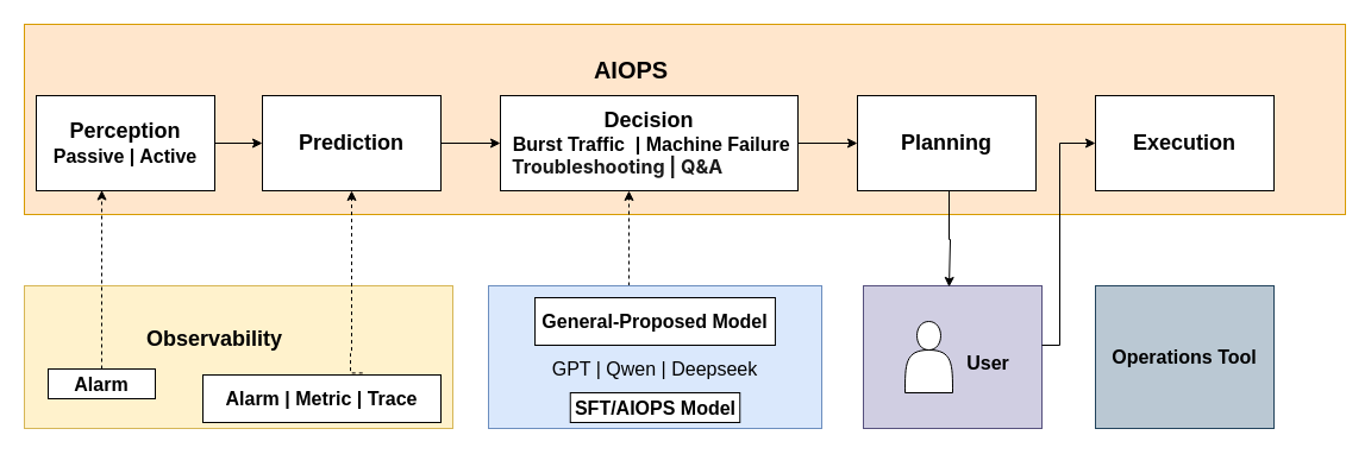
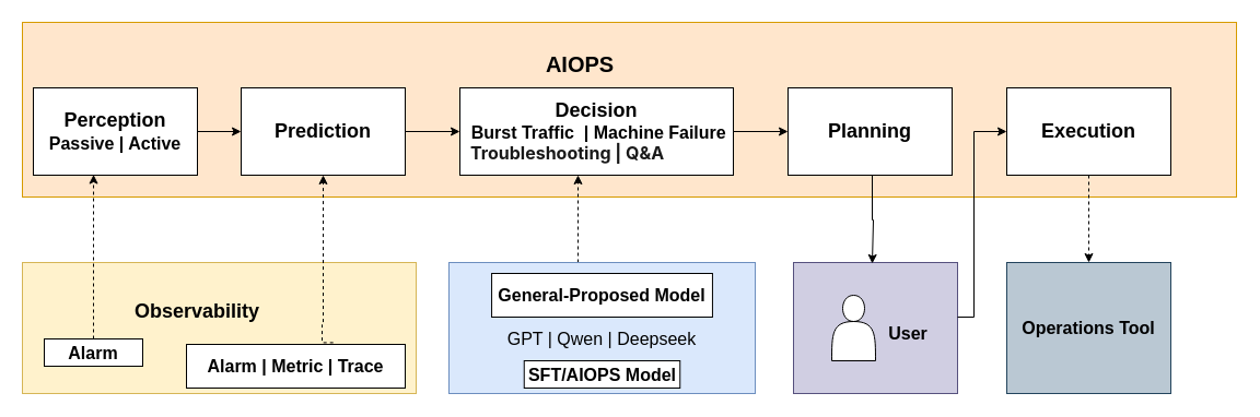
  <mxCell id="0" />
  <mxCell id="1" parent="0" />
  <mxCell id="2" value="" style="rounded=0;whiteSpace=wrap;html=1;fillColor=#d0cee2;strokeColor=#56517e;" vertex="1" parent="1"><mxGeometry x="725" y="240" width="150" height="120" as="geometry" /></mxCell>
  <mxCell id="3" value="" style="rounded=0;whiteSpace=wrap;html=1;fillColor=#fff2cc;strokeColor=#d6b656;" vertex="1" parent="1"><mxGeometry x="20" y="240" width="360" height="120" as="geometry" /></mxCell>
  <mxCell id="4" value="" style="rounded=0;whiteSpace=wrap;html=1;fillColor=#ffe6cc;strokeColor=#d79b00;" vertex="1" parent="1"><mxGeometry x="20" y="20" width="1110" height="160" as="geometry" /></mxCell>
  <mxCell id="5" value="" style="edgeStyle=orthogonalEdgeStyle;rounded=0;orthogonalLoop=1;jettySize=auto;html=1;entryX=0.367;entryY=0.994;entryDx=0;entryDy=0;entryPerimeter=0;dashed=1;" edge="1" parent="1" source="6" target="15"><mxGeometry relative="1" as="geometry" /></mxCell>
  <mxCell id="6" value="&lt;font style=&quot;font-size: 16px;&quot;&gt;&lt;b&gt;Alarm&lt;/b&gt;&lt;/font&gt;" style="rounded=0;whiteSpace=wrap;html=1;" vertex="1" parent="1"><mxGeometry x="40" y="310" width="90" height="25" as="geometry" /></mxCell>
  <mxCell id="7" value="" style="edgeStyle=orthogonalEdgeStyle;rounded=0;orthogonalLoop=1;jettySize=auto;html=1;entryX=0.5;entryY=1;entryDx=0;entryDy=0;exitX=0.671;exitY=-0.04;exitDx=0;exitDy=0;exitPerimeter=0;dashed=1;" edge="1" parent="1" source="8" target="13"><mxGeometry relative="1" as="geometry"><Array as="points"><mxPoint x="294" y="297" /><mxPoint x="295" y="297" /></Array></mxGeometry></mxCell>
  <mxCell id="8" value="&lt;font style=&quot;font-size: 16px;&quot;&gt;&lt;b&gt;Alarm | Metric | Trace&lt;/b&gt;&lt;/font&gt;" style="rounded=0;whiteSpace=wrap;html=1;" vertex="1" parent="1"><mxGeometry x="170" y="315" width="200" height="40" as="geometry" /></mxCell>
  <mxCell id="9" value="&lt;font style=&quot;font-size: 18px;&quot;&gt;&lt;b&gt;Observability&lt;/b&gt;&lt;/font&gt;" style="text;html=1;align=center;verticalAlign=middle;whiteSpace=wrap;rounded=0;" vertex="1" parent="1"><mxGeometry x="150" y="270" width="60" height="30" as="geometry" /></mxCell>
  <mxCell id="10" value="" style="edgeStyle=orthogonalEdgeStyle;rounded=0;orthogonalLoop=1;jettySize=auto;html=1;" edge="1" parent="1" source="11" target="17"><mxGeometry relative="1" as="geometry" /></mxCell>
  <mxCell id="11" value="&lt;div&gt;&lt;span style=&quot;font-size: 18px;&quot;&gt;&lt;b&gt;&lt;br&gt;&lt;/b&gt;&lt;/span&gt;&lt;/div&gt;&lt;div&gt;&lt;span style=&quot;font-size: 18px;&quot;&gt;&lt;b&gt;Decision&lt;/b&gt;&lt;/span&gt;&lt;/div&gt;&lt;div style=&quot;text-align: left;&quot;&gt;&lt;font style=&quot;font-size: 16px;&quot;&gt;&lt;b&gt;&amp;nbsp;Burst Traffic&amp;nbsp; | Machine Failure&lt;/b&gt;&lt;/font&gt;&lt;/div&gt;&lt;div style=&quot;text-align: left;&quot;&gt;&lt;font style=&quot;font-size: 16px;&quot;&gt;&lt;b&gt;&lt;span style=&quot;caret-color: rgba(0, 0, 0, 0.9); color: rgba(0, 0, 0, 0.9); font-family: &amp;quot;PingFang SC&amp;quot;, -apple-system, BlinkMacSystemFont, &amp;quot;Segoe UI&amp;quot;, Roboto, Ubuntu, &amp;quot;Helvetica Neue&amp;quot;, Helvetica, Arial, &amp;quot;Hiragino Sans GB&amp;quot;, &amp;quot;Microsoft YaHei UI&amp;quot;, &amp;quot;Microsoft YaHei&amp;quot;, &amp;quot;Source Han Sans CN&amp;quot;, sans-serif; background-color: rgb(255, 255, 255);&quot;&gt;&amp;nbsp;Troubleshooting&amp;nbsp;&lt;/span&gt;&lt;span style=&quot;background-color: light-dark(rgb(255, 255, 255), rgb(18, 18, 18)); color: light-dark(rgba(0, 0, 0, 0.9), rgb(237, 237, 237)); font-family: &amp;quot;PingFang SC&amp;quot;, -apple-system, BlinkMacSystemFont, &amp;quot;Segoe UI&amp;quot;, Roboto, Ubuntu, &amp;quot;Helvetica Neue&amp;quot;, Helvetica, Arial, &amp;quot;Hiragino Sans GB&amp;quot;, &amp;quot;Microsoft YaHei UI&amp;quot;, &amp;quot;Microsoft YaHei&amp;quot;, &amp;quot;Source Han Sans CN&amp;quot;, sans-serif; caret-color: light-dark(rgba(0, 0, 0, 0.9), rgb(237, 237, 237));&quot;&gt;| Q&amp;amp;A&lt;/span&gt;&lt;/b&gt;&lt;/font&gt;&lt;/div&gt;&lt;div&gt;&lt;span style=&quot;font-size: 18px;&quot;&gt;&lt;br&gt;&lt;/span&gt;&lt;/div&gt;" style="rounded=0;whiteSpace=wrap;html=1;" vertex="1" parent="1"><mxGeometry x="420" y="80" width="250" height="80" as="geometry" /></mxCell>
  <mxCell id="12" value="" style="edgeStyle=orthogonalEdgeStyle;rounded=0;orthogonalLoop=1;jettySize=auto;html=1;" edge="1" parent="1" source="13" target="11"><mxGeometry relative="1" as="geometry" /></mxCell>
  <mxCell id="13" value="&lt;div&gt;&lt;b style=&quot;&quot;&gt;&lt;font style=&quot;font-size: 18px;&quot;&gt;Prediction&lt;/font&gt;&lt;/b&gt;&lt;/div&gt;" style="rounded=0;whiteSpace=wrap;html=1;" vertex="1" parent="1"><mxGeometry x="220" y="80" width="150" height="80" as="geometry" /></mxCell>
  <mxCell id="14" value="" style="edgeStyle=orthogonalEdgeStyle;rounded=0;orthogonalLoop=1;jettySize=auto;html=1;" edge="1" parent="1" source="15" target="13"><mxGeometry relative="1" as="geometry" /></mxCell>
  <mxCell id="15" value="&lt;font style=&quot;font-size: 18px;&quot;&gt;&lt;b&gt;Perception&lt;/b&gt;&lt;/font&gt;&lt;div&gt;&lt;font style=&quot;font-size: 16px;&quot;&gt;&lt;b&gt;Passive | Active&lt;/b&gt;&lt;/font&gt;&lt;/div&gt;" style="rounded=0;whiteSpace=wrap;html=1;" vertex="1" parent="1"><mxGeometry x="30" y="80" width="150" height="80" as="geometry" /></mxCell>
  <mxCell id="16" value="" style="edgeStyle=orthogonalEdgeStyle;rounded=0;orthogonalLoop=1;jettySize=auto;html=1;entryX=0.44;entryY=0.008;entryDx=0;entryDy=0;entryPerimeter=0;" edge="1" parent="1"><mxGeometry relative="1" as="geometry"><mxPoint x="801" y="160" as="sourcePoint" /><mxPoint x="797" y="240.96" as="targetPoint" /><Array as="points"><mxPoint x="797" y="160" /><mxPoint x="797" y="201" /><mxPoint x="798" y="241" /></Array></mxGeometry></mxCell>
  <mxCell id="17" value="&lt;span style=&quot;font-size: 18px;&quot;&gt;&lt;b&gt;Planning&lt;/b&gt;&lt;/span&gt;" style="rounded=0;whiteSpace=wrap;html=1;" vertex="1" parent="1"><mxGeometry x="720" y="80" width="150" height="80" as="geometry" /></mxCell>
+ <mxCell id="18" value="" style="edgeStyle=orthogonalEdgeStyle;rounded=0;orthogonalLoop=1;jettySize=auto;html=1;dashed=1;" edge="1" parent="1" source="19" target="25"><mxGeometry relative="1" as="geometry" /></mxCell>
  <mxCell id="19" value="&lt;span style=&quot;font-size: 18px;&quot;&gt;&lt;b&gt;Execution&lt;/b&gt;&lt;/span&gt;" style="rounded=0;whiteSpace=wrap;html=1;" vertex="1" parent="1"><mxGeometry x="920" y="80" width="150" height="80" as="geometry" /></mxCell>
  <mxCell id="20" value="" style="edgeStyle=orthogonalEdgeStyle;rounded=0;orthogonalLoop=1;jettySize=auto;html=1;dashed=1;" edge="1" parent="1" source="21" target="11"><mxGeometry relative="1" as="geometry"><Array as="points"><mxPoint x="528" y="180" /><mxPoint x="528" y="180" /></Array></mxGeometry></mxCell>
  <mxCell id="21" value="&lt;div&gt;&lt;font style=&quot;font-size: 16px;&quot;&gt;&lt;br&gt;&lt;/font&gt;&lt;/div&gt;&lt;font style=&quot;font-size: 16px;&quot;&gt;GPT | Qwen | Deepseek&lt;/font&gt;" style="rounded=0;whiteSpace=wrap;html=1;fillColor=#dae8fc;strokeColor=#6c8ebf;" vertex="1" parent="1"><mxGeometry x="410" y="240" width="280" height="120" as="geometry" /></mxCell>
  <mxCell id="22" value="" style="edgeStyle=orthogonalEdgeStyle;rounded=0;orthogonalLoop=1;jettySize=auto;html=1;" edge="1" parent="1" source="2"><mxGeometry relative="1" as="geometry"><mxPoint x="920" y="120" as="targetPoint" /><Array as="points"><mxPoint x="890" y="290" /><mxPoint x="890" y="120" /></Array></mxGeometry></mxCell>
  <mxCell id="23" value="" style="shape=actor;whiteSpace=wrap;html=1;" vertex="1" parent="1"><mxGeometry x="760" y="270" width="40" height="60" as="geometry" /></mxCell>
  <mxCell id="24" value="&lt;font style=&quot;font-size: 16px;&quot;&gt;&lt;b&gt;User&lt;/b&gt;&lt;/font&gt;" style="text;html=1;align=center;verticalAlign=middle;whiteSpace=wrap;rounded=0;" vertex="1" parent="1"><mxGeometry x="800" y="290" width="60" height="30" as="geometry" /></mxCell>
  <mxCell id="25" value="&lt;font style=&quot;font-size: 16px;&quot;&gt;&lt;b&gt;Operations Tool&lt;/b&gt;&lt;/font&gt;" style="rounded=0;whiteSpace=wrap;html=1;fillColor=#bac8d3;strokeColor=#23445d;" vertex="1" parent="1"><mxGeometry x="920" y="240" width="150" height="120" as="geometry" /></mxCell>
  <mxCell id="26" value="&lt;font style=&quot;font-size: 20px;&quot;&gt;&lt;b style=&quot;&quot;&gt;AIOPS&lt;/b&gt;&lt;/font&gt;" style="text;html=1;align=center;verticalAlign=middle;whiteSpace=wrap;rounded=0;" vertex="1" parent="1"><mxGeometry x="500" y="43" width="60" height="30" as="geometry" /></mxCell>
  <mxCell id="27" value="&lt;font style=&quot;font-size: 16px;&quot;&gt;&lt;b&gt;SFT/AIOPS Model&lt;/b&gt;&lt;/font&gt;" style="rounded=0;whiteSpace=wrap;html=1;" vertex="1" parent="1"><mxGeometry x="478.75" y="330" width="142.5" height="25" as="geometry" /></mxCell>
  <mxCell id="28" value="&lt;font style=&quot;font-size: 16px;&quot;&gt;&lt;b&gt;General-Proposed Model&lt;/b&gt;&lt;/font&gt;" style="rounded=0;whiteSpace=wrap;html=1;" vertex="1" parent="1"><mxGeometry x="449.06" y="250" width="201.88" height="40" as="geometry" /></mxCell>
